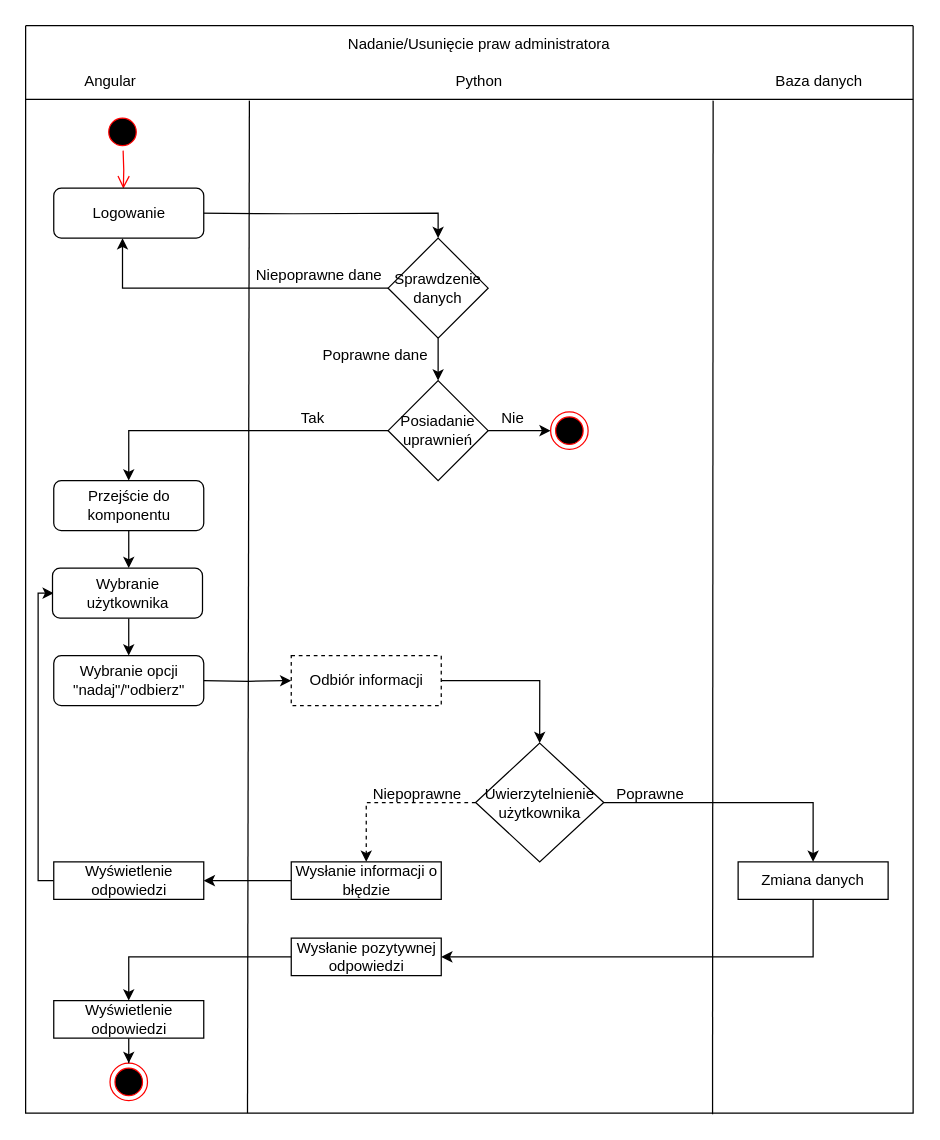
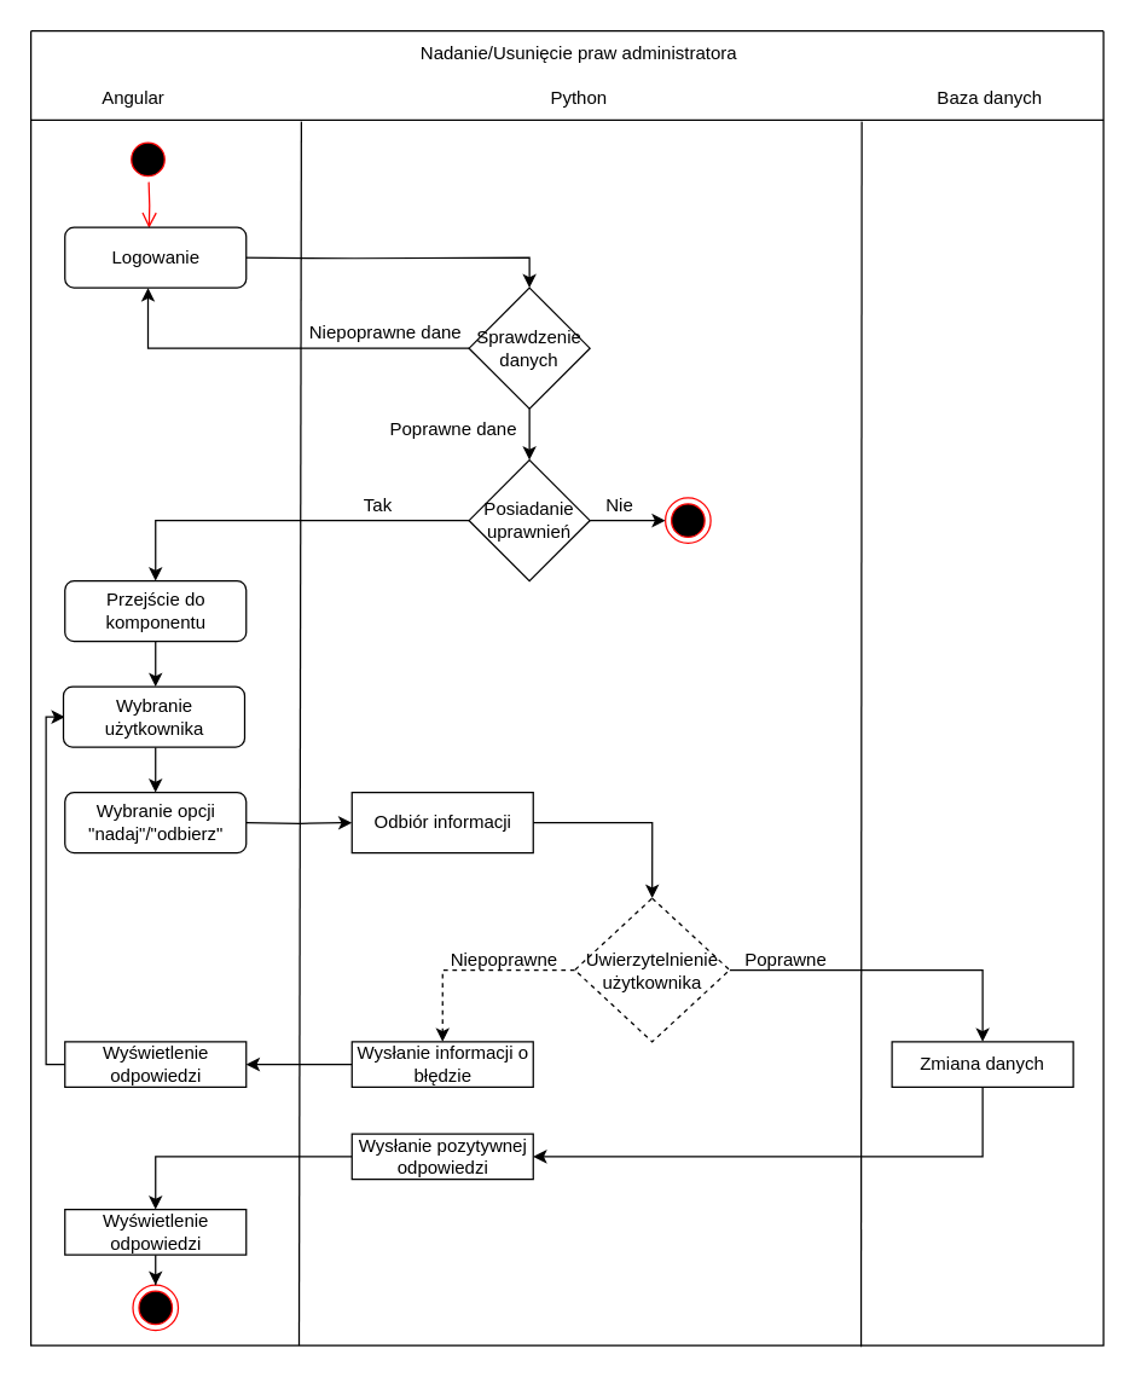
  <mxCell id="0" />
  <mxCell id="1" parent="0" />
  <mxCell id="2" value="" style="swimlane;startSize=0;" parent="1" vertex="1"><mxGeometry x="20" y="20" width="710" height="870" as="geometry" /></mxCell>
  <mxCell id="3" value="Angular" style="text;html=1;strokeColor=none;fillColor=none;align=center;verticalAlign=middle;whiteSpace=wrap;rounded=0;" parent="2" vertex="1"><mxGeometry x="37.5" y="30" width="60" height="30" as="geometry" /></mxCell>
  <mxCell id="4" value="Baza danych" style="text;html=1;strokeColor=none;fillColor=none;align=center;verticalAlign=middle;whiteSpace=wrap;rounded=0;" parent="2" vertex="1"><mxGeometry x="590" y="30" width="90" height="30" as="geometry" /></mxCell>
  <mxCell id="5" value="Nadanie/Usunięcie praw administratora" style="text;html=1;strokeColor=none;fillColor=none;align=center;verticalAlign=middle;whiteSpace=wrap;rounded=0;" parent="2" vertex="1"><mxGeometry x="242.5" width="240" height="30" as="geometry" /></mxCell>
  <mxCell id="6" value="Python" style="text;html=1;strokeColor=none;fillColor=none;align=center;verticalAlign=middle;whiteSpace=wrap;rounded=0;" parent="2" vertex="1"><mxGeometry x="332.5" y="30" width="60" height="30" as="geometry" /></mxCell>
  <mxCell id="7" value="" style="endArrow=none;html=1;rounded=0;exitX=0.774;exitY=1.001;exitDx=0;exitDy=0;exitPerimeter=0;" parent="2" source="2" edge="1"><mxGeometry width="50" height="50" relative="1" as="geometry"><mxPoint x="550" y="460" as="sourcePoint" /><mxPoint x="550" y="60" as="targetPoint" /></mxGeometry></mxCell>
  <mxCell id="8" value="" style="endArrow=none;html=1;rounded=0;exitX=0.25;exitY=1;exitDx=0;exitDy=0;" parent="2" source="2" edge="1"><mxGeometry width="50" height="50" relative="1" as="geometry"><mxPoint x="179.31" y="460" as="sourcePoint" /><mxPoint x="179" y="60" as="targetPoint" /></mxGeometry></mxCell>
  <mxCell id="9" value="" style="ellipse;html=1;shape=startState;fillColor=#000000;strokeColor=#ff0000;" parent="2" vertex="1"><mxGeometry x="62.5" y="70" width="30" height="30" as="geometry" /></mxCell>
  <mxCell id="10" style="edgeStyle=orthogonalEdgeStyle;rounded=0;orthogonalLoop=1;jettySize=auto;html=1;entryX=0.5;entryY=0;entryDx=0;entryDy=0;" parent="2" target="13" edge="1"><mxGeometry relative="1" as="geometry"><mxPoint x="137.5" y="150.029" as="sourcePoint" /></mxGeometry></mxCell>
  <mxCell id="11" style="edgeStyle=orthogonalEdgeStyle;rounded=0;orthogonalLoop=1;jettySize=auto;html=1;entryX=0.5;entryY=1;entryDx=0;entryDy=0;" parent="2" source="13" edge="1"><mxGeometry relative="1" as="geometry"><mxPoint x="77.5" y="170" as="targetPoint" /><Array as="points"><mxPoint x="78" y="210" /><mxPoint x="78" y="170" /></Array></mxGeometry></mxCell>
  <mxCell id="12" style="edgeStyle=orthogonalEdgeStyle;rounded=0;orthogonalLoop=1;jettySize=auto;html=1;entryX=0.5;entryY=0;entryDx=0;entryDy=0;" parent="2" source="13" target="20" edge="1"><mxGeometry relative="1" as="geometry" /></mxCell>
  <mxCell id="13" value="Sprawdzenie danych" style="rhombus;whiteSpace=wrap;html=1;" parent="2" vertex="1"><mxGeometry x="290" y="170" width="80" height="80" as="geometry" /></mxCell>
  <mxCell id="14" style="edgeStyle=orthogonalEdgeStyle;rounded=0;orthogonalLoop=1;jettySize=auto;html=1;entryX=0.5;entryY=0;entryDx=0;entryDy=0;" parent="2" edge="1"><mxGeometry relative="1" as="geometry"><mxPoint x="82.486" y="404" as="sourcePoint" /><mxPoint x="82.5" y="434" as="targetPoint" /></mxGeometry></mxCell>
  <mxCell id="15" value="Poprawne dane" style="text;html=1;strokeColor=none;fillColor=none;align=center;verticalAlign=middle;whiteSpace=wrap;rounded=0;" parent="2" vertex="1"><mxGeometry x="230" y="254" width="100" height="20" as="geometry" /></mxCell>
  <mxCell id="16" value="" style="edgeStyle=orthogonalEdgeStyle;rounded=0;orthogonalLoop=1;jettySize=auto;html=1;" parent="2" edge="1"><mxGeometry relative="1" as="geometry"><mxPoint x="82.486" y="474" as="sourcePoint" /><mxPoint x="82.486" y="504" as="targetPoint" /></mxGeometry></mxCell>
  <mxCell id="17" style="edgeStyle=orthogonalEdgeStyle;rounded=0;orthogonalLoop=1;jettySize=auto;html=1;" parent="2" target="26" edge="1"><mxGeometry relative="1" as="geometry"><mxPoint x="142.5" y="524" as="sourcePoint" /></mxGeometry></mxCell>
  <mxCell id="18" style="edgeStyle=orthogonalEdgeStyle;rounded=0;orthogonalLoop=1;jettySize=auto;html=1;" parent="2" source="20" target="22" edge="1"><mxGeometry relative="1" as="geometry" /></mxCell>
  <mxCell id="19" style="edgeStyle=orthogonalEdgeStyle;rounded=0;orthogonalLoop=1;jettySize=auto;html=1;entryX=0.5;entryY=0;entryDx=0;entryDy=0;" parent="2" source="20" target="46" edge="1"><mxGeometry relative="1" as="geometry"><mxPoint x="82.5" y="364" as="targetPoint" /><Array as="points"><mxPoint x="83" y="324" /><mxPoint x="83" y="364" /></Array></mxGeometry></mxCell>
  <mxCell id="20" value="Posiadanie uprawnień" style="rhombus;whiteSpace=wrap;html=1;" parent="2" vertex="1"><mxGeometry x="290" y="284" width="80" height="80" as="geometry" /></mxCell>
  <mxCell id="21" style="edgeStyle=orthogonalEdgeStyle;rounded=0;orthogonalLoop=1;jettySize=auto;html=1;exitX=0.5;exitY=1;exitDx=0;exitDy=0;" parent="2" source="15" target="15" edge="1"><mxGeometry relative="1" as="geometry" /></mxCell>
  <mxCell id="22" value="" style="ellipse;html=1;shape=endState;fillColor=#000000;strokeColor=#ff0000;" parent="2" vertex="1"><mxGeometry x="420" y="309" width="30" height="30" as="geometry" /></mxCell>
  <mxCell id="23" value="Tak" style="text;html=1;strokeColor=none;fillColor=none;align=center;verticalAlign=middle;whiteSpace=wrap;rounded=0;" parent="2" vertex="1"><mxGeometry x="200" y="304" width="60" height="20" as="geometry" /></mxCell>
  <mxCell id="24" value="Nie" style="text;html=1;strokeColor=none;fillColor=none;align=center;verticalAlign=middle;whiteSpace=wrap;rounded=0;" parent="2" vertex="1"><mxGeometry x="360" y="304" width="60" height="20" as="geometry" /></mxCell>
  <mxCell id="25" style="edgeStyle=orthogonalEdgeStyle;rounded=0;orthogonalLoop=1;jettySize=auto;html=1;entryX=0.5;entryY=0;entryDx=0;entryDy=0;" parent="2" source="26" target="29" edge="1"><mxGeometry relative="1" as="geometry" /></mxCell>
- <mxCell id="26" value="Odbiór informacji" style="rounded=0;whiteSpace=wrap;html=1;dashed=1;" parent="2" vertex="1"><mxGeometry x="212.5" y="504" width="120" height="40" as="geometry" /></mxCell>
+ <mxCell id="26" value="Odbiór informacji" style="rounded=0;whiteSpace=wrap;html=1;" parent="2" vertex="1"><mxGeometry x="212.5" y="504" width="120" height="40" as="geometry" /></mxCell>
  <mxCell id="27" style="edgeStyle=orthogonalEdgeStyle;rounded=0;orthogonalLoop=1;jettySize=auto;html=1;entryX=0.5;entryY=0;entryDx=0;entryDy=0;dashed=1;" parent="2" source="29" target="38" edge="1"><mxGeometry relative="1" as="geometry" /></mxCell>
  <mxCell id="28" style="edgeStyle=orthogonalEdgeStyle;rounded=0;orthogonalLoop=1;jettySize=auto;html=1;entryX=0.5;entryY=0;entryDx=0;entryDy=0;" parent="2" source="29" target="31" edge="1"><mxGeometry relative="1" as="geometry" /></mxCell>
- <mxCell id="29" value="Uwierzytelnienie użytkownika" style="rhombus;whiteSpace=wrap;html=1;" parent="2" vertex="1"><mxGeometry x="360" y="574" width="102.5" height="95" as="geometry" /></mxCell>
+ <mxCell id="29" value="Uwierzytelnienie użytkownika" style="rhombus;whiteSpace=wrap;html=1;dashed=1;" parent="2" vertex="1"><mxGeometry x="360" y="574" width="102.5" height="95" as="geometry" /></mxCell>
  <mxCell id="30" style="edgeStyle=orthogonalEdgeStyle;rounded=0;orthogonalLoop=1;jettySize=auto;html=1;entryX=1;entryY=0.5;entryDx=0;entryDy=0;exitX=0.5;exitY=1;exitDx=0;exitDy=0;" parent="2" source="31" target="33" edge="1"><mxGeometry relative="1" as="geometry"><Array as="points"><mxPoint x="630" y="745" /></Array></mxGeometry></mxCell>
  <mxCell id="31" value="Zmiana danych" style="rounded=0;whiteSpace=wrap;html=1;" parent="2" vertex="1"><mxGeometry x="570" y="669" width="120" height="30" as="geometry" /></mxCell>
  <mxCell id="32" style="edgeStyle=orthogonalEdgeStyle;rounded=0;orthogonalLoop=1;jettySize=auto;html=1;entryX=0.5;entryY=0;entryDx=0;entryDy=0;" parent="2" source="33" target="40" edge="1"><mxGeometry relative="1" as="geometry" /></mxCell>
  <mxCell id="33" value="Wysłanie pozytywnej odpowiedzi" style="rounded=0;whiteSpace=wrap;html=1;" parent="2" vertex="1"><mxGeometry x="212.5" y="730" width="120" height="30" as="geometry" /></mxCell>
  <mxCell id="34" style="edgeStyle=orthogonalEdgeStyle;rounded=0;orthogonalLoop=1;jettySize=auto;html=1;entryX=0;entryY=0.5;entryDx=0;entryDy=0;" parent="2" source="35" edge="1"><mxGeometry relative="1" as="geometry"><Array as="points"><mxPoint x="10" y="684" /><mxPoint x="10" y="454" /></Array><mxPoint x="22.5" y="454" as="targetPoint" /></mxGeometry></mxCell>
  <mxCell id="35" value="Wyświetlenie odpowiedzi" style="rounded=0;whiteSpace=wrap;html=1;" parent="2" vertex="1"><mxGeometry x="22.5" y="669" width="120" height="30" as="geometry" /></mxCell>
  <mxCell id="36" value="" style="ellipse;html=1;shape=endState;fillColor=#000000;strokeColor=#ff0000;" parent="2" vertex="1"><mxGeometry x="67.5" y="830" width="30" height="30" as="geometry" /></mxCell>
  <mxCell id="37" style="edgeStyle=orthogonalEdgeStyle;rounded=0;orthogonalLoop=1;jettySize=auto;html=1;entryX=1;entryY=0.5;entryDx=0;entryDy=0;" parent="2" source="38" target="35" edge="1"><mxGeometry relative="1" as="geometry" /></mxCell>
  <mxCell id="38" value="Wysłanie informacji o błędzie" style="rounded=0;whiteSpace=wrap;html=1;" parent="2" vertex="1"><mxGeometry x="212.5" y="669" width="120" height="30" as="geometry" /></mxCell>
  <mxCell id="39" style="edgeStyle=orthogonalEdgeStyle;rounded=0;orthogonalLoop=1;jettySize=auto;html=1;entryX=0.5;entryY=0;entryDx=0;entryDy=0;" parent="2" source="40" target="36" edge="1"><mxGeometry relative="1" as="geometry" /></mxCell>
  <mxCell id="40" value="Wyświetlenie odpowiedzi" style="rounded=0;whiteSpace=wrap;html=1;" parent="2" vertex="1"><mxGeometry x="22.5" y="780" width="120" height="30" as="geometry" /></mxCell>
  <mxCell id="41" value="Poprawne" style="text;html=1;strokeColor=none;fillColor=none;align=center;verticalAlign=middle;whiteSpace=wrap;rounded=0;" parent="2" vertex="1"><mxGeometry x="470" y="605" width="60" height="20" as="geometry" /></mxCell>
  <mxCell id="42" value="Niepoprawne" style="text;html=1;strokeColor=none;fillColor=none;align=center;verticalAlign=middle;whiteSpace=wrap;rounded=0;" parent="2" vertex="1"><mxGeometry x="276" y="602.5" width="75" height="25" as="geometry" /></mxCell>
  <mxCell id="43" value="" style="edgeStyle=orthogonalEdgeStyle;html=1;verticalAlign=bottom;endArrow=open;endSize=8;strokeColor=#ff0000;rounded=0;entryX=0.464;entryY=0.011;entryDx=0;entryDy=0;entryPerimeter=0;" parent="2" target="45" edge="1"><mxGeometry relative="1" as="geometry"><mxPoint x="77.5" y="130" as="targetPoint" /><mxPoint x="78" y="100" as="sourcePoint" /></mxGeometry></mxCell>
  <mxCell id="44" value="Niepoprawne dane" style="text;html=1;strokeColor=none;fillColor=none;align=center;verticalAlign=middle;whiteSpace=wrap;rounded=0;" parent="2" vertex="1"><mxGeometry x="170" y="190" width="130" height="20" as="geometry" /></mxCell>
  <mxCell id="45" value="&lt;span&gt;Logowanie&lt;/span&gt;" style="rounded=1;whiteSpace=wrap;html=1;" vertex="1" parent="2"><mxGeometry x="22.5" y="130" width="120" height="40" as="geometry" /></mxCell>
  <mxCell id="46" value="Przejście do komponentu" style="rounded=1;whiteSpace=wrap;html=1;" vertex="1" parent="2"><mxGeometry x="22.5" y="364" width="120" height="40" as="geometry" /></mxCell>
  <mxCell id="47" value="Wybranie użytkownika" style="rounded=1;whiteSpace=wrap;html=1;" vertex="1" parent="2"><mxGeometry x="21.5" y="434" width="120" height="40" as="geometry" /></mxCell>
  <mxCell id="48" value="Wybranie opcji &quot;nadaj&quot;/&quot;odbierz&quot;" style="rounded=1;whiteSpace=wrap;html=1;" vertex="1" parent="2"><mxGeometry x="22.5" y="504" width="120" height="40" as="geometry" /></mxCell>
  <mxCell id="49" value="" style="endArrow=none;html=1;rounded=0;" parent="1" edge="1"><mxGeometry width="50" height="50" relative="1" as="geometry"><mxPoint x="20" y="79" as="sourcePoint" /><mxPoint x="730" y="79" as="targetPoint" /></mxGeometry></mxCell>
